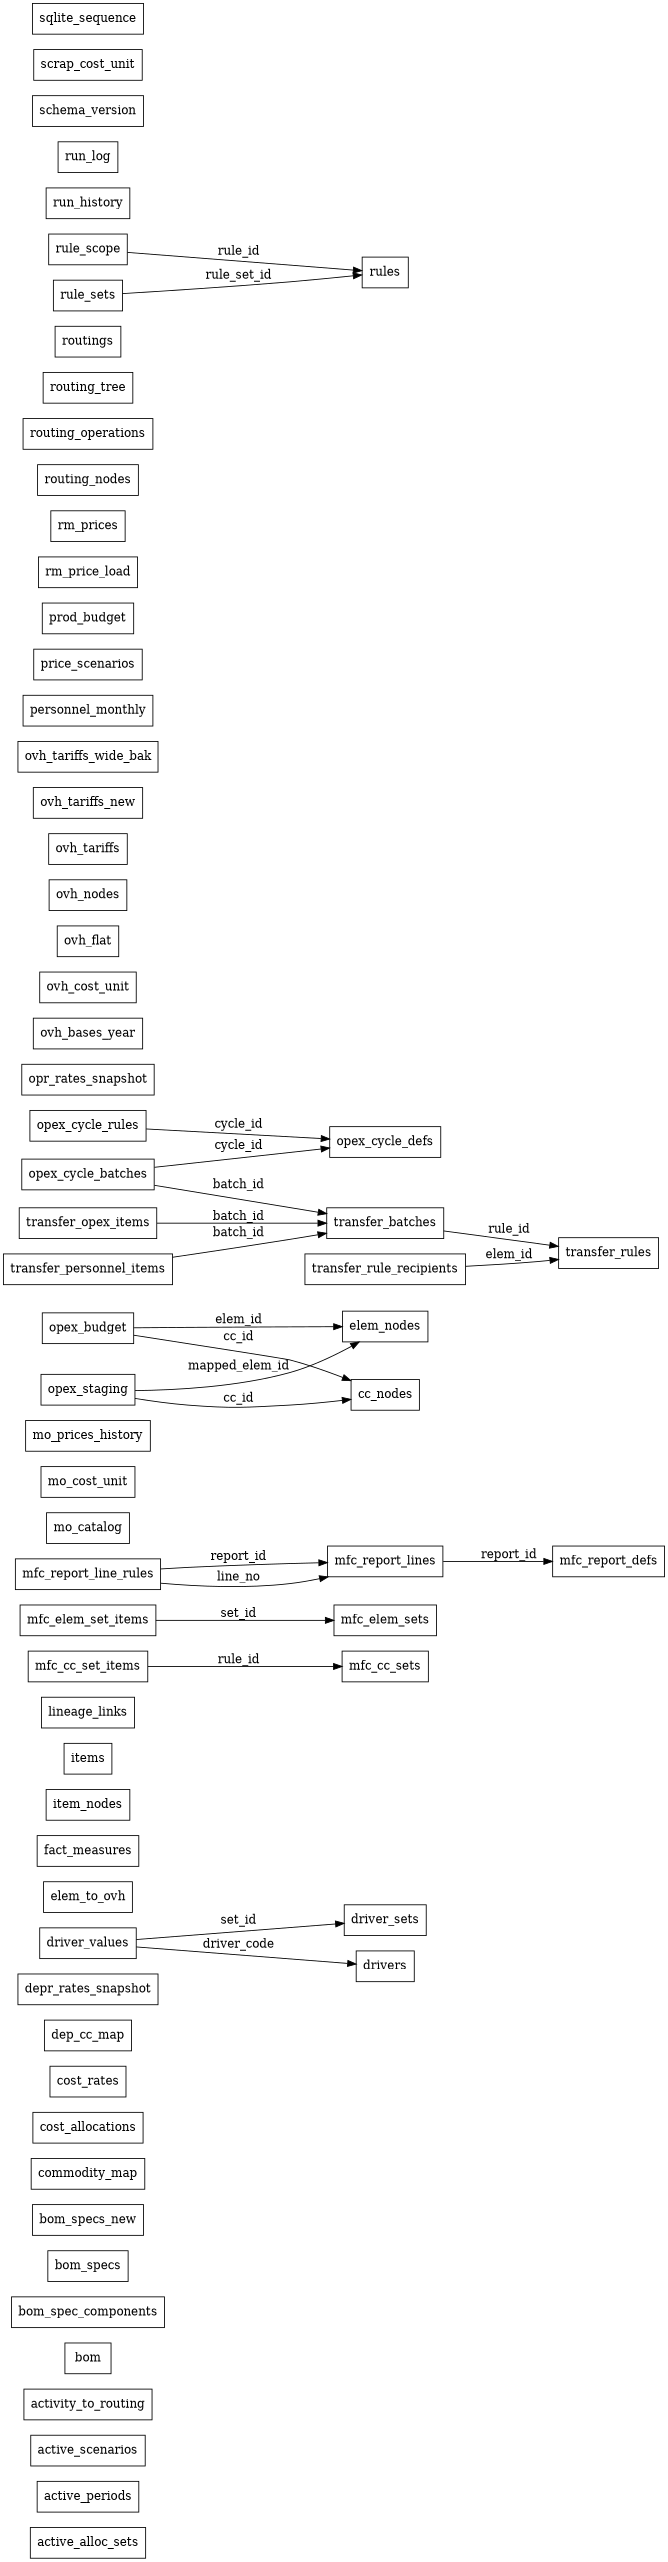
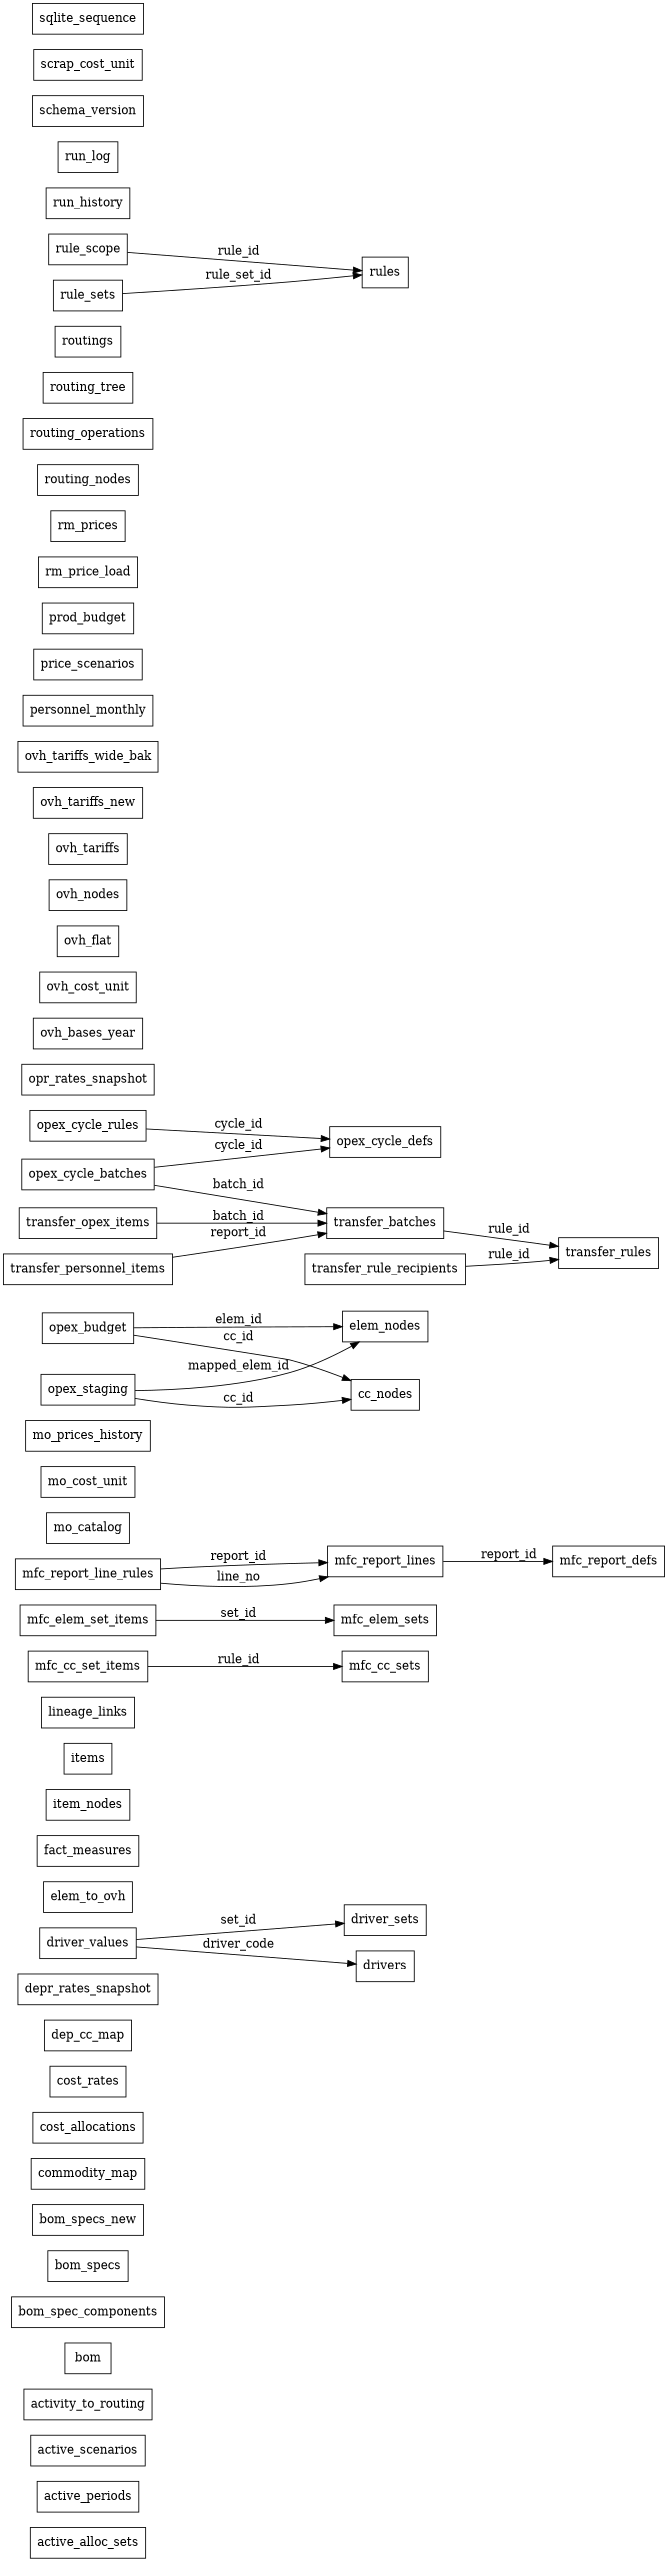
  digraph {
    rankdir=LR
    node [shape=box]
    active_alloc_sets
    active_periods
    active_scenarios
    activity_to_routing
    bom
    bom_spec_components
    bom_specs
    bom_specs_new
    commodity_map
    cost_allocations
    cost_rates
    dep_cc_map
    depr_rates_snapshot
    driver_values
    driver_sets
    drivers
    elem_to_ovh
    fact_measures
    item_nodes
    items
    lineage_links
    mfc_cc_set_items
    mfc_cc_sets
    mfc_elem_set_items
    mfc_elem_sets
    mfc_report_line_rules
    mfc_report_lines
    mfc_report_defs
    mo_catalog
    mo_cost_unit
    mo_prices_history
    opex_budget
    elem_nodes
    cc_nodes
    opex_cycle_batches
    opex_cycle_defs
    transfer_batches
    transfer_rules
    opex_cycle_rules
    opex_staging
    opr_rates_snapshot
    ovh_bases_year
    ovh_cost_unit
    ovh_flat
    ovh_nodes
    ovh_tariffs
    ovh_tariffs_new
    ovh_tariffs_wide_bak
    personnel_monthly
    price_scenarios
    prod_budget
    rm_price_load
    rm_prices
    routing_nodes
    routing_operations
    routing_tree
    routings
    rule_scope
    rules
    rule_sets
    run_history
    run_log
    schema_version
    scrap_cost_unit
    sqlite_sequence
    transfer_opex_items
    transfer_personnel_items
    transfer_rule_recipients
    driver_values -> driver_sets [label=set_id]
    driver_values -> drivers [label=driver_code]
    mfc_cc_set_items -> mfc_cc_sets [label=rule_id]
    mfc_elem_set_items -> mfc_elem_sets [label=set_id]
    mfc_report_line_rules -> mfc_report_lines [label=report_id]
    mfc_report_line_rules -> mfc_report_lines [label=line_no]
    mfc_report_lines -> mfc_report_defs [label=report_id]
    opex_budget -> elem_nodes [label=elem_id]
    opex_budget -> cc_nodes [label=cc_id]
    opex_cycle_batches -> opex_cycle_defs [label=cycle_id]
    opex_cycle_batches -> transfer_batches [label=batch_id]
    transfer_batches -> transfer_rules [label=rule_id]
    opex_cycle_rules -> opex_cycle_defs [label=cycle_id]
    opex_staging -> elem_nodes [label=mapped_elem_id]
    opex_staging -> cc_nodes [label=cc_id]
    rule_scope -> rules [label=rule_id]
    rule_sets -> rules [label=rule_set_id]
    transfer_opex_items -> transfer_batches [label=batch_id]
-   transfer_personnel_items -> transfer_batches [label=batch_id]
-   transfer_rule_recipients -> transfer_rules [label=elem_id]
+   transfer_personnel_items -> transfer_batches [label=report_id]
+   transfer_rule_recipients -> transfer_rules [label=rule_id]
  }
